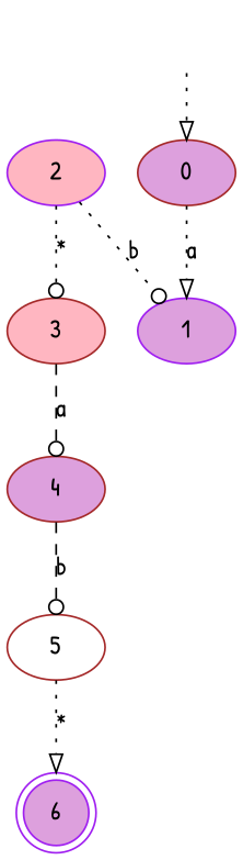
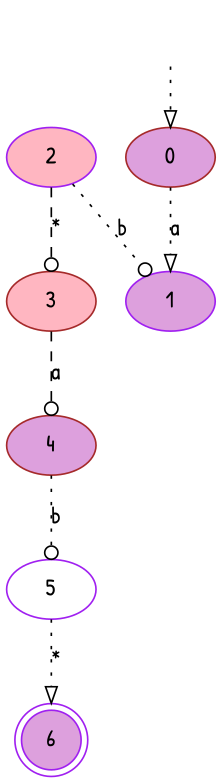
  digraph {
    fontname="Patrick Hand"
    rankdir=TB
    node [color=purple fillcolor=plum fontname="Patrick Hand" style=filled]
    edge [arrowhead=odot fontname="Patrick Hand" style=dotted]
    0 [color=brown root=true]
    1
    fake [style=invisible color="" fillcolor=""]
    2 [fillcolor=lightpink]
    3 [color=brown fillcolor=lightpink]
    4 [color=brown]
-   5 [color=brown fillcolor=white]
+   5 [fillcolor=white]
    6 [shape=doublecircle]
    0 -> 1 [arrowhead=onormal label=a]
    fake -> 0 [arrowhead=onormal]
    2 -> 1 [label=b]
-   2 -> 3 [label="*"]
+   2 -> 3 [label="*" style=dashed]
    3 -> 4 [label=a style=dashed]
-   4 -> 5 [label=b style=dashed]
+   4 -> 5 [label=b]
    5 -> 6 [arrowhead=onormal label="*"]
  }
